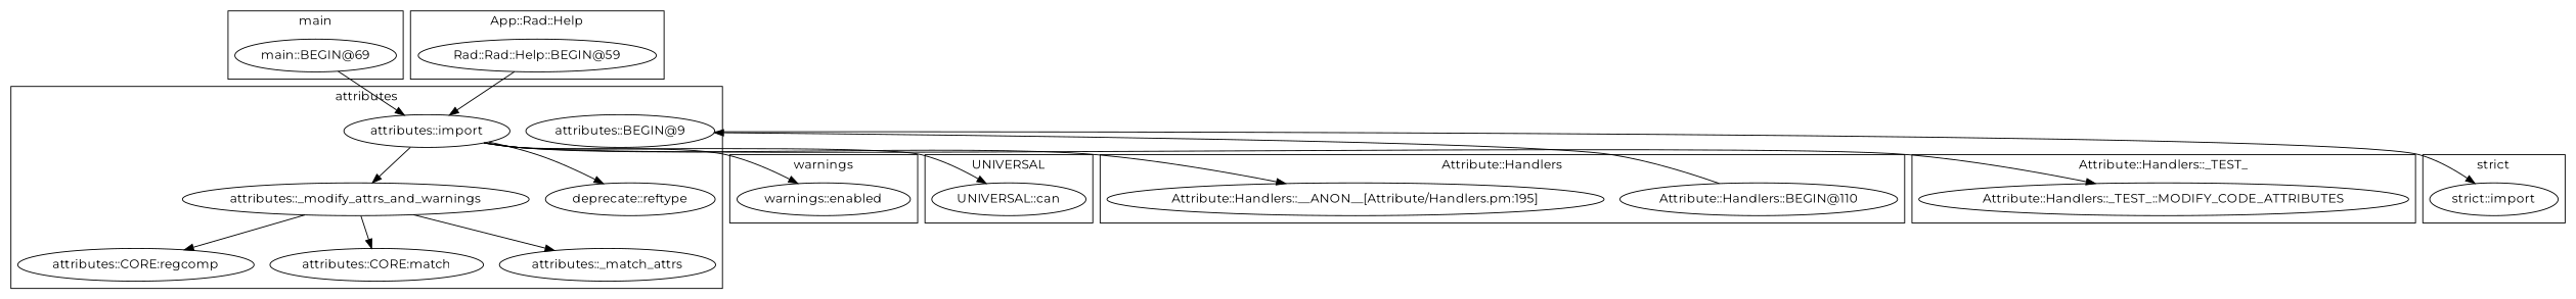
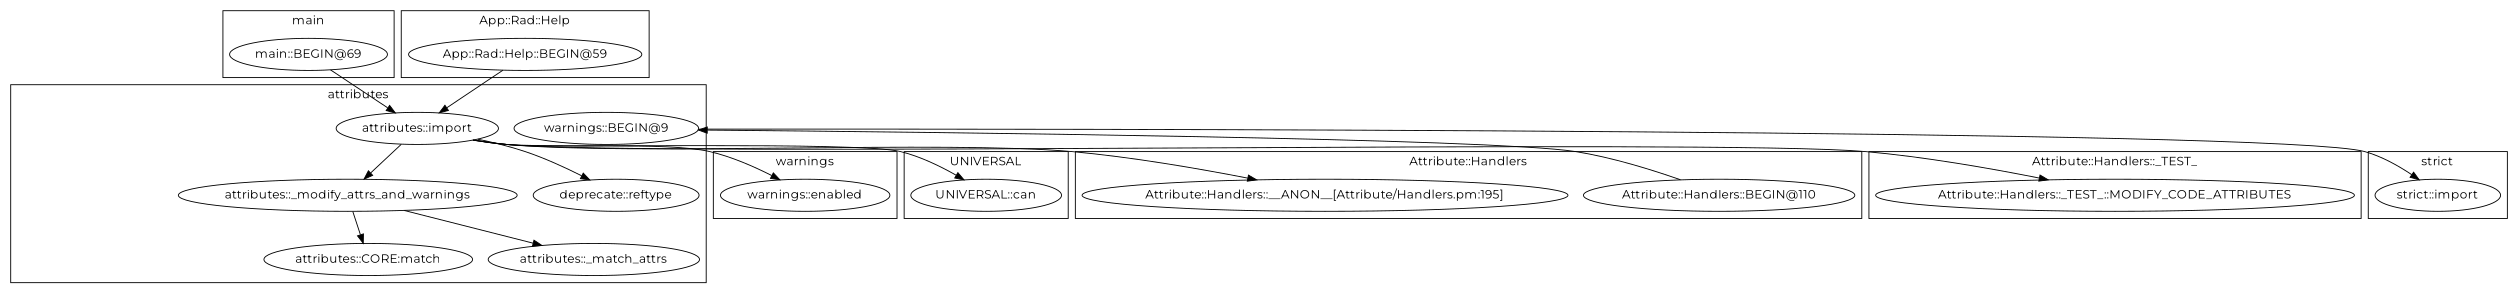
  digraph {
    fontname=Montserrat
    node [fontname=Montserrat]
    edge [fontname=Montserrat]
    "main::BEGIN@69"
    "warnings::enabled"
    "strict::import"
    n4 [label="attributes::_modify_attrs_and_warnings"]
-   "attributes::CORE:regcomp"
    "attributes::CORE:match"
    n7 [label="attributes::_match_attrs"]
    "attributes::import"
    n9 [label="deprecate::reftype"]
-   "attributes::BEGIN@9"
+   "attributes::BEGIN@9" [label="warnings::BEGIN@9"]
    "UNIVERSAL::can"
    "Attribute::Handlers::BEGIN@110"
    "Attribute::Handlers::__ANON__[Attribute/Handlers.pm:195]"
-   "App::Rad::Help::BEGIN@59" [label="Rad::Rad::Help::BEGIN@59"]
+   "App::Rad::Help::BEGIN@59"
    "Attribute::Handlers::_TEST_::MODIFY_CODE_ATTRIBUTES"
    subgraph cluster_1 {
      label=main
      "main::BEGIN@69"
    }
    subgraph cluster_2 {
      label=warnings
      "warnings::enabled"
    }
    subgraph cluster_3 {
      label="strict"
      "strict::import"
    }
    subgraph cluster_4 {
      label=attributes
      n4
-     "attributes::CORE:regcomp"
      "attributes::CORE:match"
      n7
      "attributes::import"
      n9
      "attributes::BEGIN@9"
    }
    subgraph cluster_5 {
      label=UNIVERSAL
      "UNIVERSAL::can"
    }
    subgraph cluster_6 {
      label="Attribute::Handlers"
      "Attribute::Handlers::BEGIN@110"
      "Attribute::Handlers::__ANON__[Attribute/Handlers.pm:195]"
    }
    subgraph cluster_7 {
      label="App::Rad::Help"
      "App::Rad::Help::BEGIN@59"
    }
    subgraph cluster_8 {
      label="Attribute::Handlers::_TEST_"
      "Attribute::Handlers::_TEST_::MODIFY_CODE_ATTRIBUTES"
    }
    "main::BEGIN@69" -> "attributes::import"
-   n4 -> "attributes::CORE:regcomp"
    n4 -> "attributes::CORE:match"
    n4 -> n7
    "attributes::import" -> "warnings::enabled"
    "attributes::import" -> n4
    "attributes::import" -> n9
    "attributes::import" -> "UNIVERSAL::can"
    "attributes::import" -> "Attribute::Handlers::__ANON__[Attribute/Handlers.pm:195]"
    "attributes::import" -> "Attribute::Handlers::_TEST_::MODIFY_CODE_ATTRIBUTES"
    "attributes::BEGIN@9" -> "strict::import"
    "Attribute::Handlers::BEGIN@110" -> "attributes::BEGIN@9"
    "App::Rad::Help::BEGIN@59" -> "attributes::import"
  }
